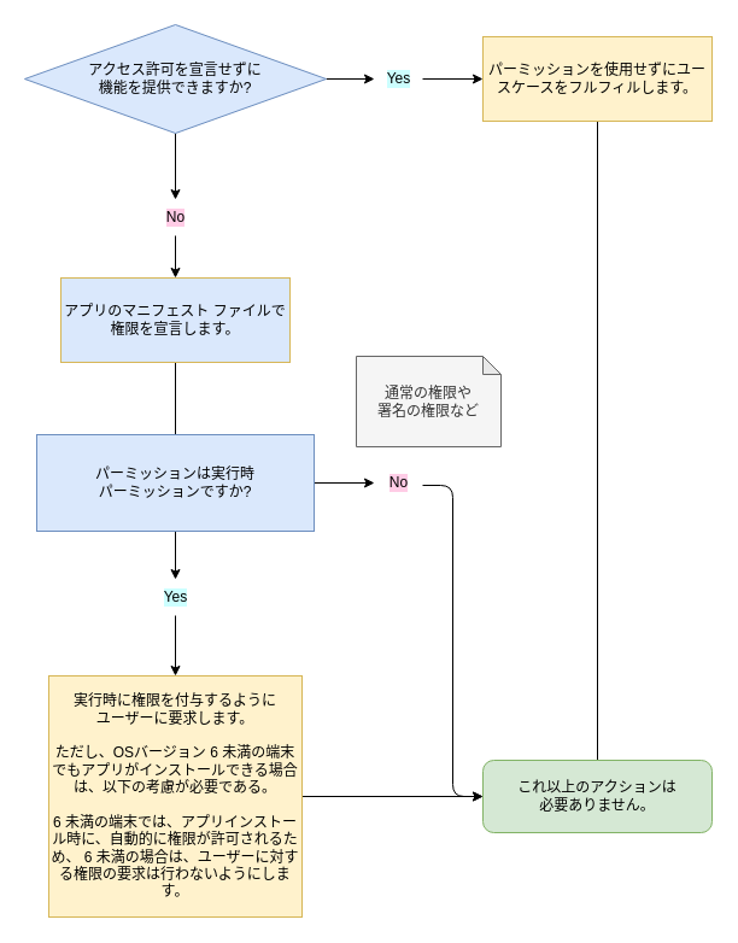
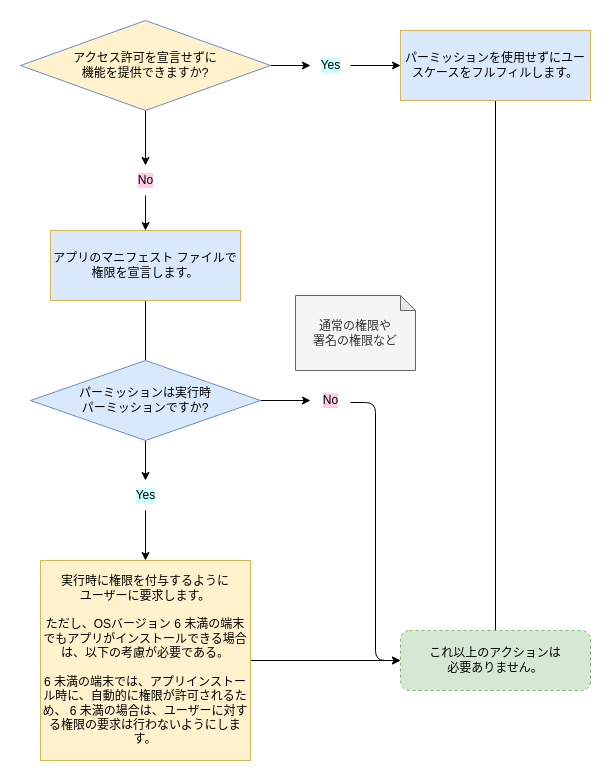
  <mxCell id="0" />
  <mxCell id="1" parent="0" />
  <mxCell id="2" style="edgeStyle=none;html=1;startArrow=none;" parent="1" source="17" target="9" edge="1"><mxGeometry relative="1" as="geometry" /></mxCell>
  <mxCell id="3" style="edgeStyle=none;html=1;" edge="1" parent="1" source="5" target="19"><mxGeometry relative="1" as="geometry" /></mxCell>
  <mxCell id="4" style="edgeStyle=none;html=1;entryX=0.5;entryY=0;entryDx=0;entryDy=0;entryPerimeter=0;" edge="1" parent="1" source="5" target="17"><mxGeometry relative="1" as="geometry" /></mxCell>
- <mxCell id="5" value="アクセス許可を宣言せずに&lt;br&gt;機能を提供できますか?" style="rhombus;whiteSpace=wrap;html=1;fillColor=#dae8fc;strokeColor=#6c8ebf;" parent="1" vertex="1"><mxGeometry x="20" y="20" width="250" height="90" as="geometry" /></mxCell>
+ <mxCell id="5" value="アクセス許可を宣言せずに&lt;br&gt;機能を提供できますか?" style="rhombus;whiteSpace=wrap;html=1;fillColor=#fff2cc;strokeColor=#6c8ebf;" parent="1" vertex="1"><mxGeometry x="20" y="20" width="250" height="90" as="geometry" /></mxCell>
  <mxCell id="6" style="edgeStyle=orthogonalEdgeStyle;html=1;entryX=0.5;entryY=0;entryDx=0;entryDy=0;endArrow=none;" parent="1" source="7" target="16" edge="1"><mxGeometry relative="1" as="geometry" /></mxCell>
- <mxCell id="7" value="パーミッションを使用せずにユースケースをフルフィルします。" style="rounded=0;whiteSpace=wrap;html=1;fillColor=#fff2cc;strokeColor=#d6b656;" parent="1" vertex="1"><mxGeometry x="400" y="30" width="190" height="70" as="geometry" /></mxCell>
+ <mxCell id="7" value="パーミッションを使用せずにユースケースをフルフィルします。" style="rounded=0;whiteSpace=wrap;html=1;fillColor=#dae8fc;strokeColor=#d6b656;" parent="1" vertex="1"><mxGeometry x="400" y="30" width="190" height="70" as="geometry" /></mxCell>
  <mxCell id="8" style="edgeStyle=none;html=1;entryX=0.5;entryY=0;entryDx=0;entryDy=0;endArrow=none;" parent="1" source="9" target="13" edge="1"><mxGeometry relative="1" as="geometry" /></mxCell>
  <mxCell id="9" value="アプリのマニフェスト ファイルで権限を宣言します。" style="rounded=0;whiteSpace=wrap;html=1;fillColor=#dae8fc;strokeColor=#d6b656;" parent="1" vertex="1"><mxGeometry x="50" y="230" width="190" height="70" as="geometry" /></mxCell>
  <mxCell id="10" style="edgeStyle=orthogonalEdgeStyle;html=1;entryX=0;entryY=0.5;entryDx=0;entryDy=0;exitX=1;exitY=0.567;exitDx=0;exitDy=0;startArrow=none;exitPerimeter=0;" parent="1" source="20" target="16" edge="1"><mxGeometry relative="1" as="geometry" /></mxCell>
  <mxCell id="11" style="edgeStyle=none;html=1;" edge="1" parent="1" source="13" target="22"><mxGeometry relative="1" as="geometry" /></mxCell>
  <mxCell id="12" style="edgeStyle=none;html=1;" edge="1" parent="1" source="13" target="20"><mxGeometry relative="1" as="geometry" /></mxCell>
- <mxCell id="13" value="パーミッションは実行時&lt;br&gt;パーミッションですか?" style="whiteSpace=wrap;html=1;fillColor=#dae8fc;strokeColor=#6c8ebf;rounded=0;" parent="1" vertex="1"><mxGeometry x="30" y="360" width="230" height="80" as="geometry" /></mxCell>
+ <mxCell id="13" value="パーミッションは実行時&lt;br&gt;パーミッションですか?" style="rhombus;whiteSpace=wrap;html=1;fillColor=#dae8fc;strokeColor=#6c8ebf;" parent="1" vertex="1"><mxGeometry x="30" y="360" width="230" height="80" as="geometry" /></mxCell>
  <mxCell id="14" style="edgeStyle=orthogonalEdgeStyle;html=1;entryX=0;entryY=0.5;entryDx=0;entryDy=0;" parent="1" source="15" target="16" edge="1"><mxGeometry relative="1" as="geometry" /></mxCell>
  <mxCell id="15" value="実行時に権限を付与するように&lt;br&gt;ユーザーに要求します。&lt;br&gt;&lt;br&gt;ただし、OSバージョン 6 未満の端末でもアプリがインストールできる場合は、以下の考慮が必要である。&lt;br&gt;&lt;br&gt;6 未満の端末では、アプリインストール時に、自動的に権限が許可されるため、 6 未満の場合は、ユーザーに対する権限の要求は行わないようにします。" style="whiteSpace=wrap;html=1;fillColor=#fff2cc;strokeColor=#d6b656;" parent="1" vertex="1"><mxGeometry x="40" y="560" width="210" height="200" as="geometry" /></mxCell>
- <mxCell id="16" value="これ以上のアクションは&lt;br&gt;必要ありません。" style="rounded=1;whiteSpace=wrap;html=1;fillColor=#d5e8d4;strokeColor=#82b366;" parent="1" vertex="1"><mxGeometry x="400" y="630" width="190" height="60" as="geometry" /></mxCell>
+ <mxCell id="16" value="これ以上のアクションは&lt;br&gt;必要ありません。" style="rounded=1;whiteSpace=wrap;html=1;fillColor=#d5e8d4;strokeColor=#82b366;dashed=1;" parent="1" vertex="1"><mxGeometry x="400" y="630" width="190" height="60" as="geometry" /></mxCell>
  <mxCell id="17" value="No" style="text;html=1;align=center;verticalAlign=middle;resizable=0;points=[];autosize=1;strokeColor=none;fillColor=none;labelBackgroundColor=#FFCCE6;" parent="1" vertex="1"><mxGeometry x="125" y="165" width="40" height="30" as="geometry" /></mxCell>
  <mxCell id="18" style="edgeStyle=none;html=1;entryX=0;entryY=0.5;entryDx=0;entryDy=0;" edge="1" parent="1" source="19" target="7"><mxGeometry relative="1" as="geometry" /></mxCell>
  <mxCell id="19" value="Yes" style="text;html=1;align=center;verticalAlign=middle;resizable=0;points=[];autosize=1;strokeColor=none;fillColor=none;labelBackgroundColor=#CCFFFF;" parent="1" vertex="1"><mxGeometry x="310" y="50" width="40" height="30" as="geometry" /></mxCell>
  <mxCell id="20" value="No" style="text;html=1;align=center;verticalAlign=middle;resizable=0;points=[];autosize=1;strokeColor=none;fillColor=none;labelBackgroundColor=#FFCCE6;" parent="1" vertex="1"><mxGeometry x="310" y="385" width="40" height="30" as="geometry" /></mxCell>
  <mxCell id="21" style="edgeStyle=none;html=1;entryX=0.5;entryY=0;entryDx=0;entryDy=0;" edge="1" parent="1" source="22" target="15"><mxGeometry relative="1" as="geometry" /></mxCell>
  <mxCell id="22" value="Yes" style="text;html=1;align=center;verticalAlign=middle;resizable=0;points=[];autosize=1;strokeColor=none;fillColor=none;labelBackgroundColor=#CCFFFF;" parent="1" vertex="1"><mxGeometry x="125" y="480" width="40" height="30" as="geometry" /></mxCell>
  <mxCell id="23" value="通常の権限や&lt;br&gt;署名の権限など" style="shape=note;whiteSpace=wrap;html=1;backgroundOutline=1;darkOpacity=0.05;labelBackgroundColor=none;size=15;fillColor=#f5f5f5;fontColor=#333333;strokeColor=#666666;" vertex="1" parent="1"><mxGeometry x="295" y="295" width="120" height="75" as="geometry" /></mxCell>
